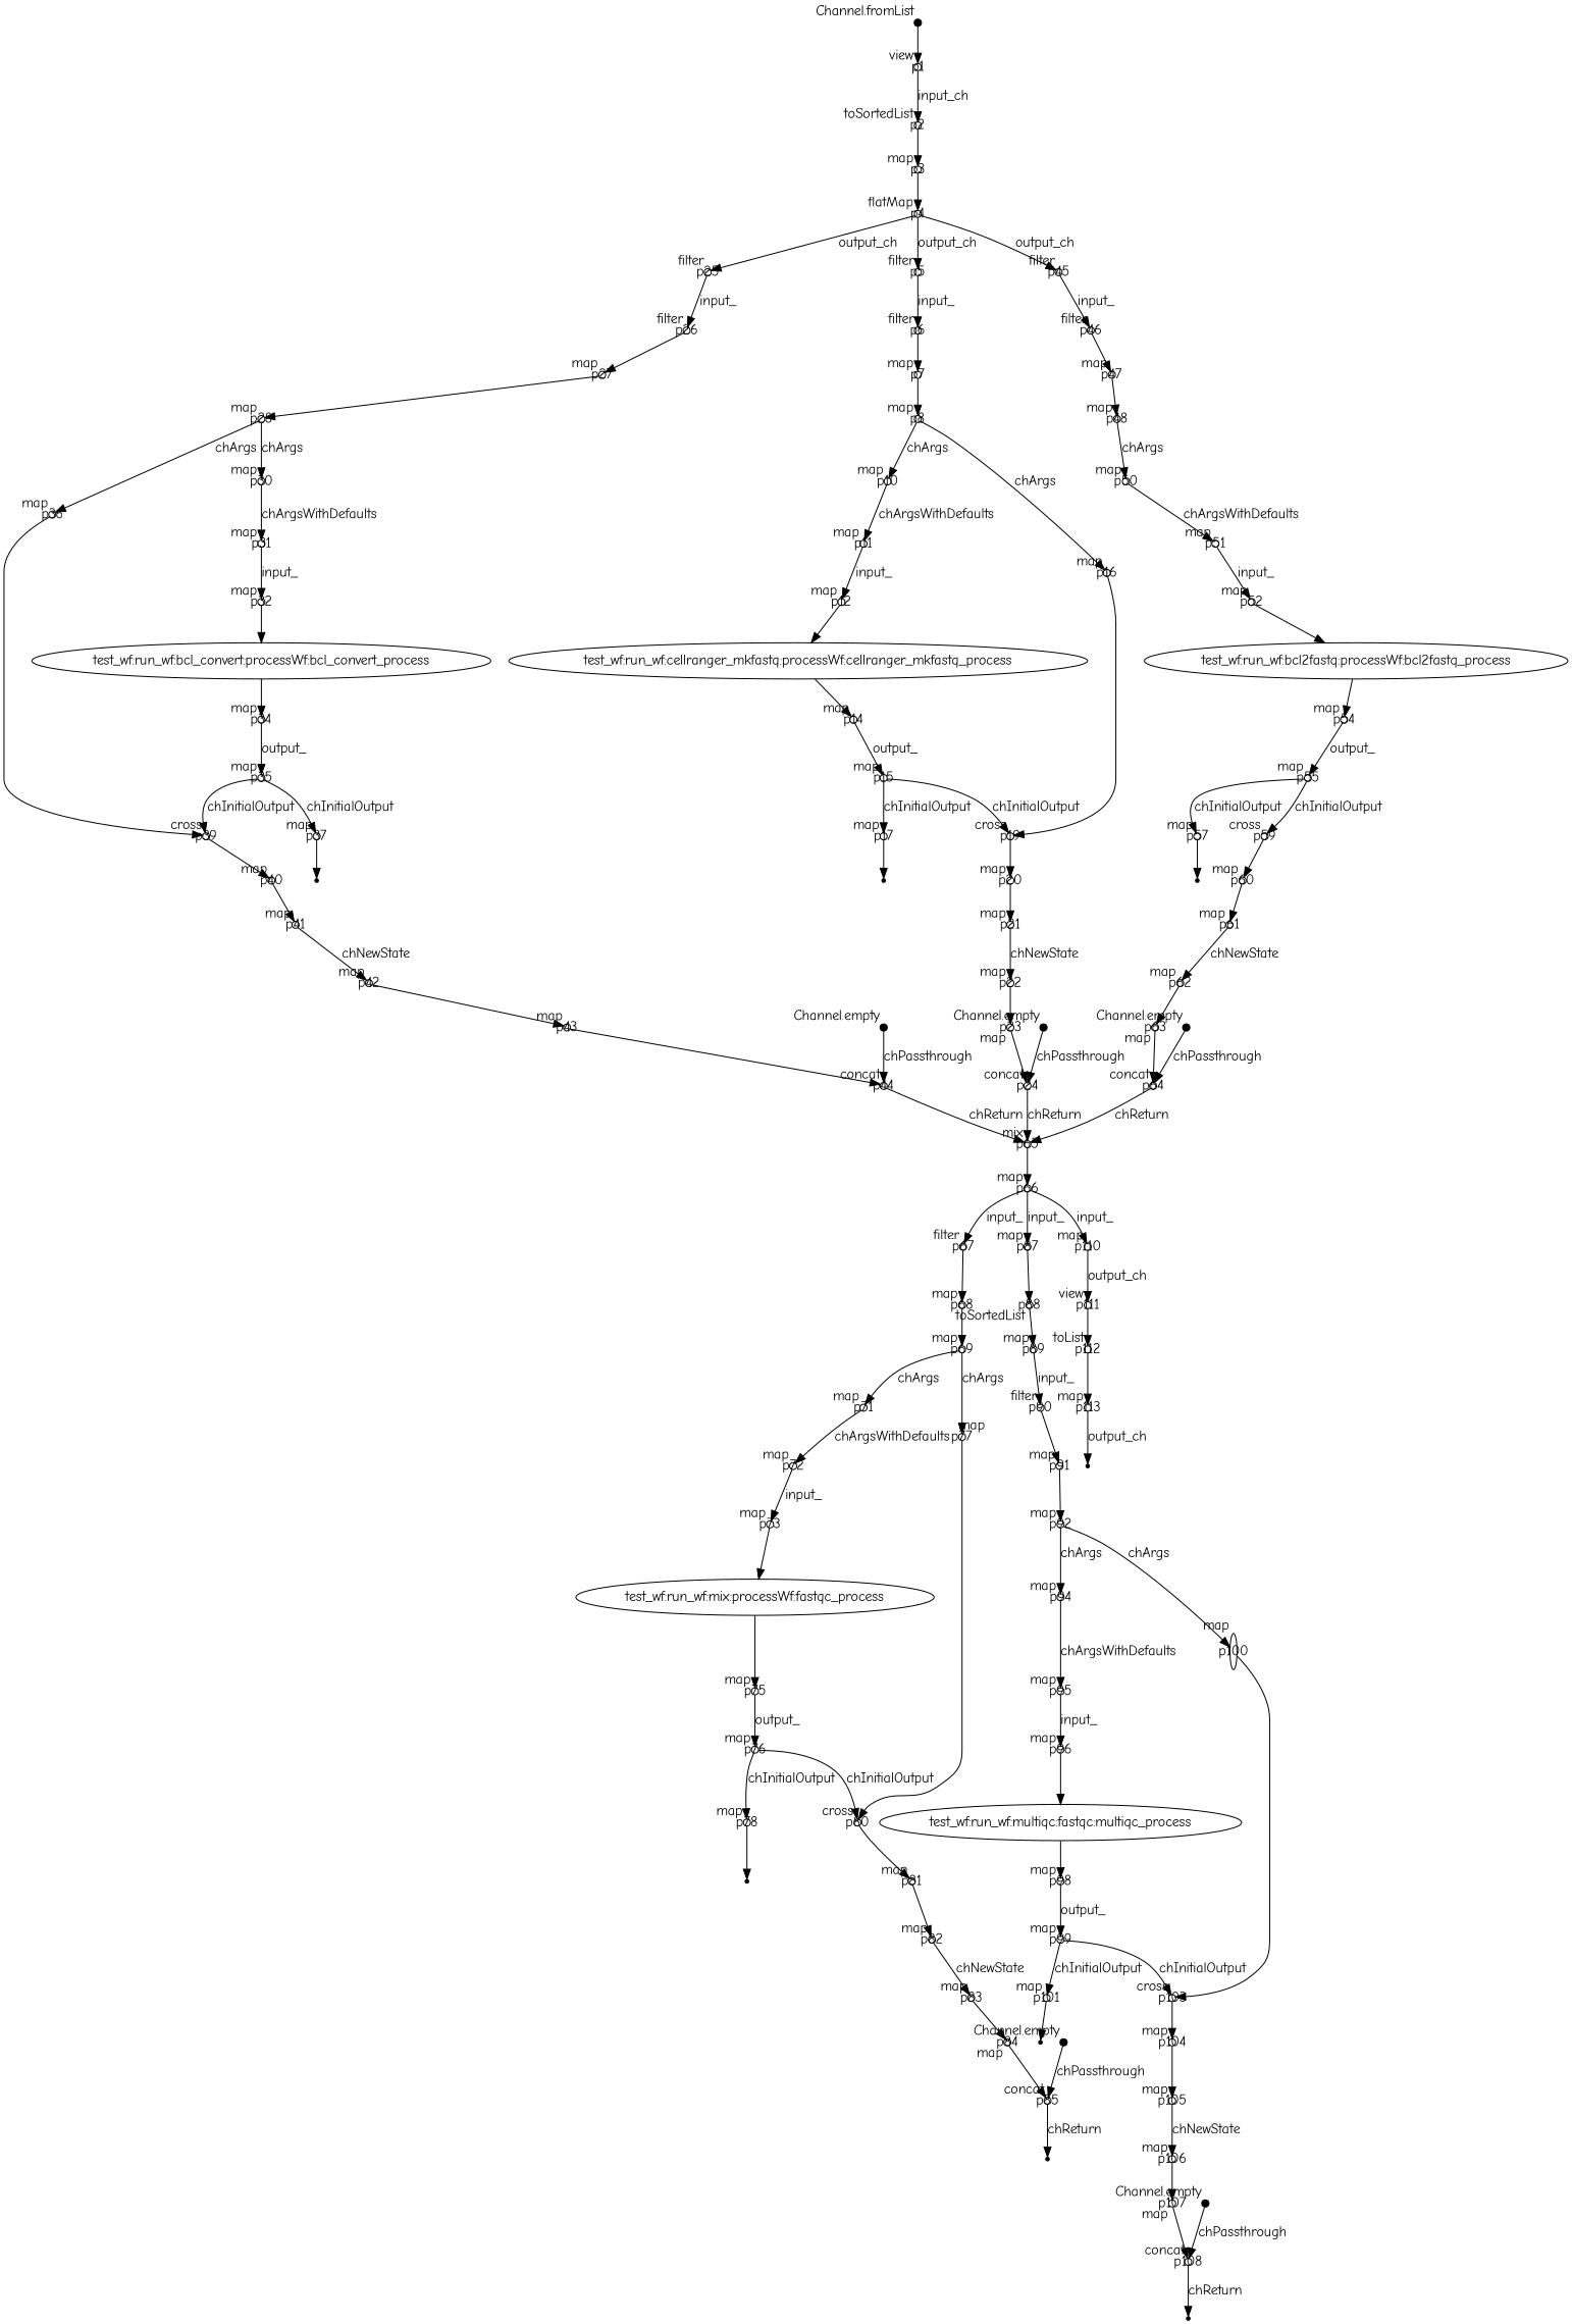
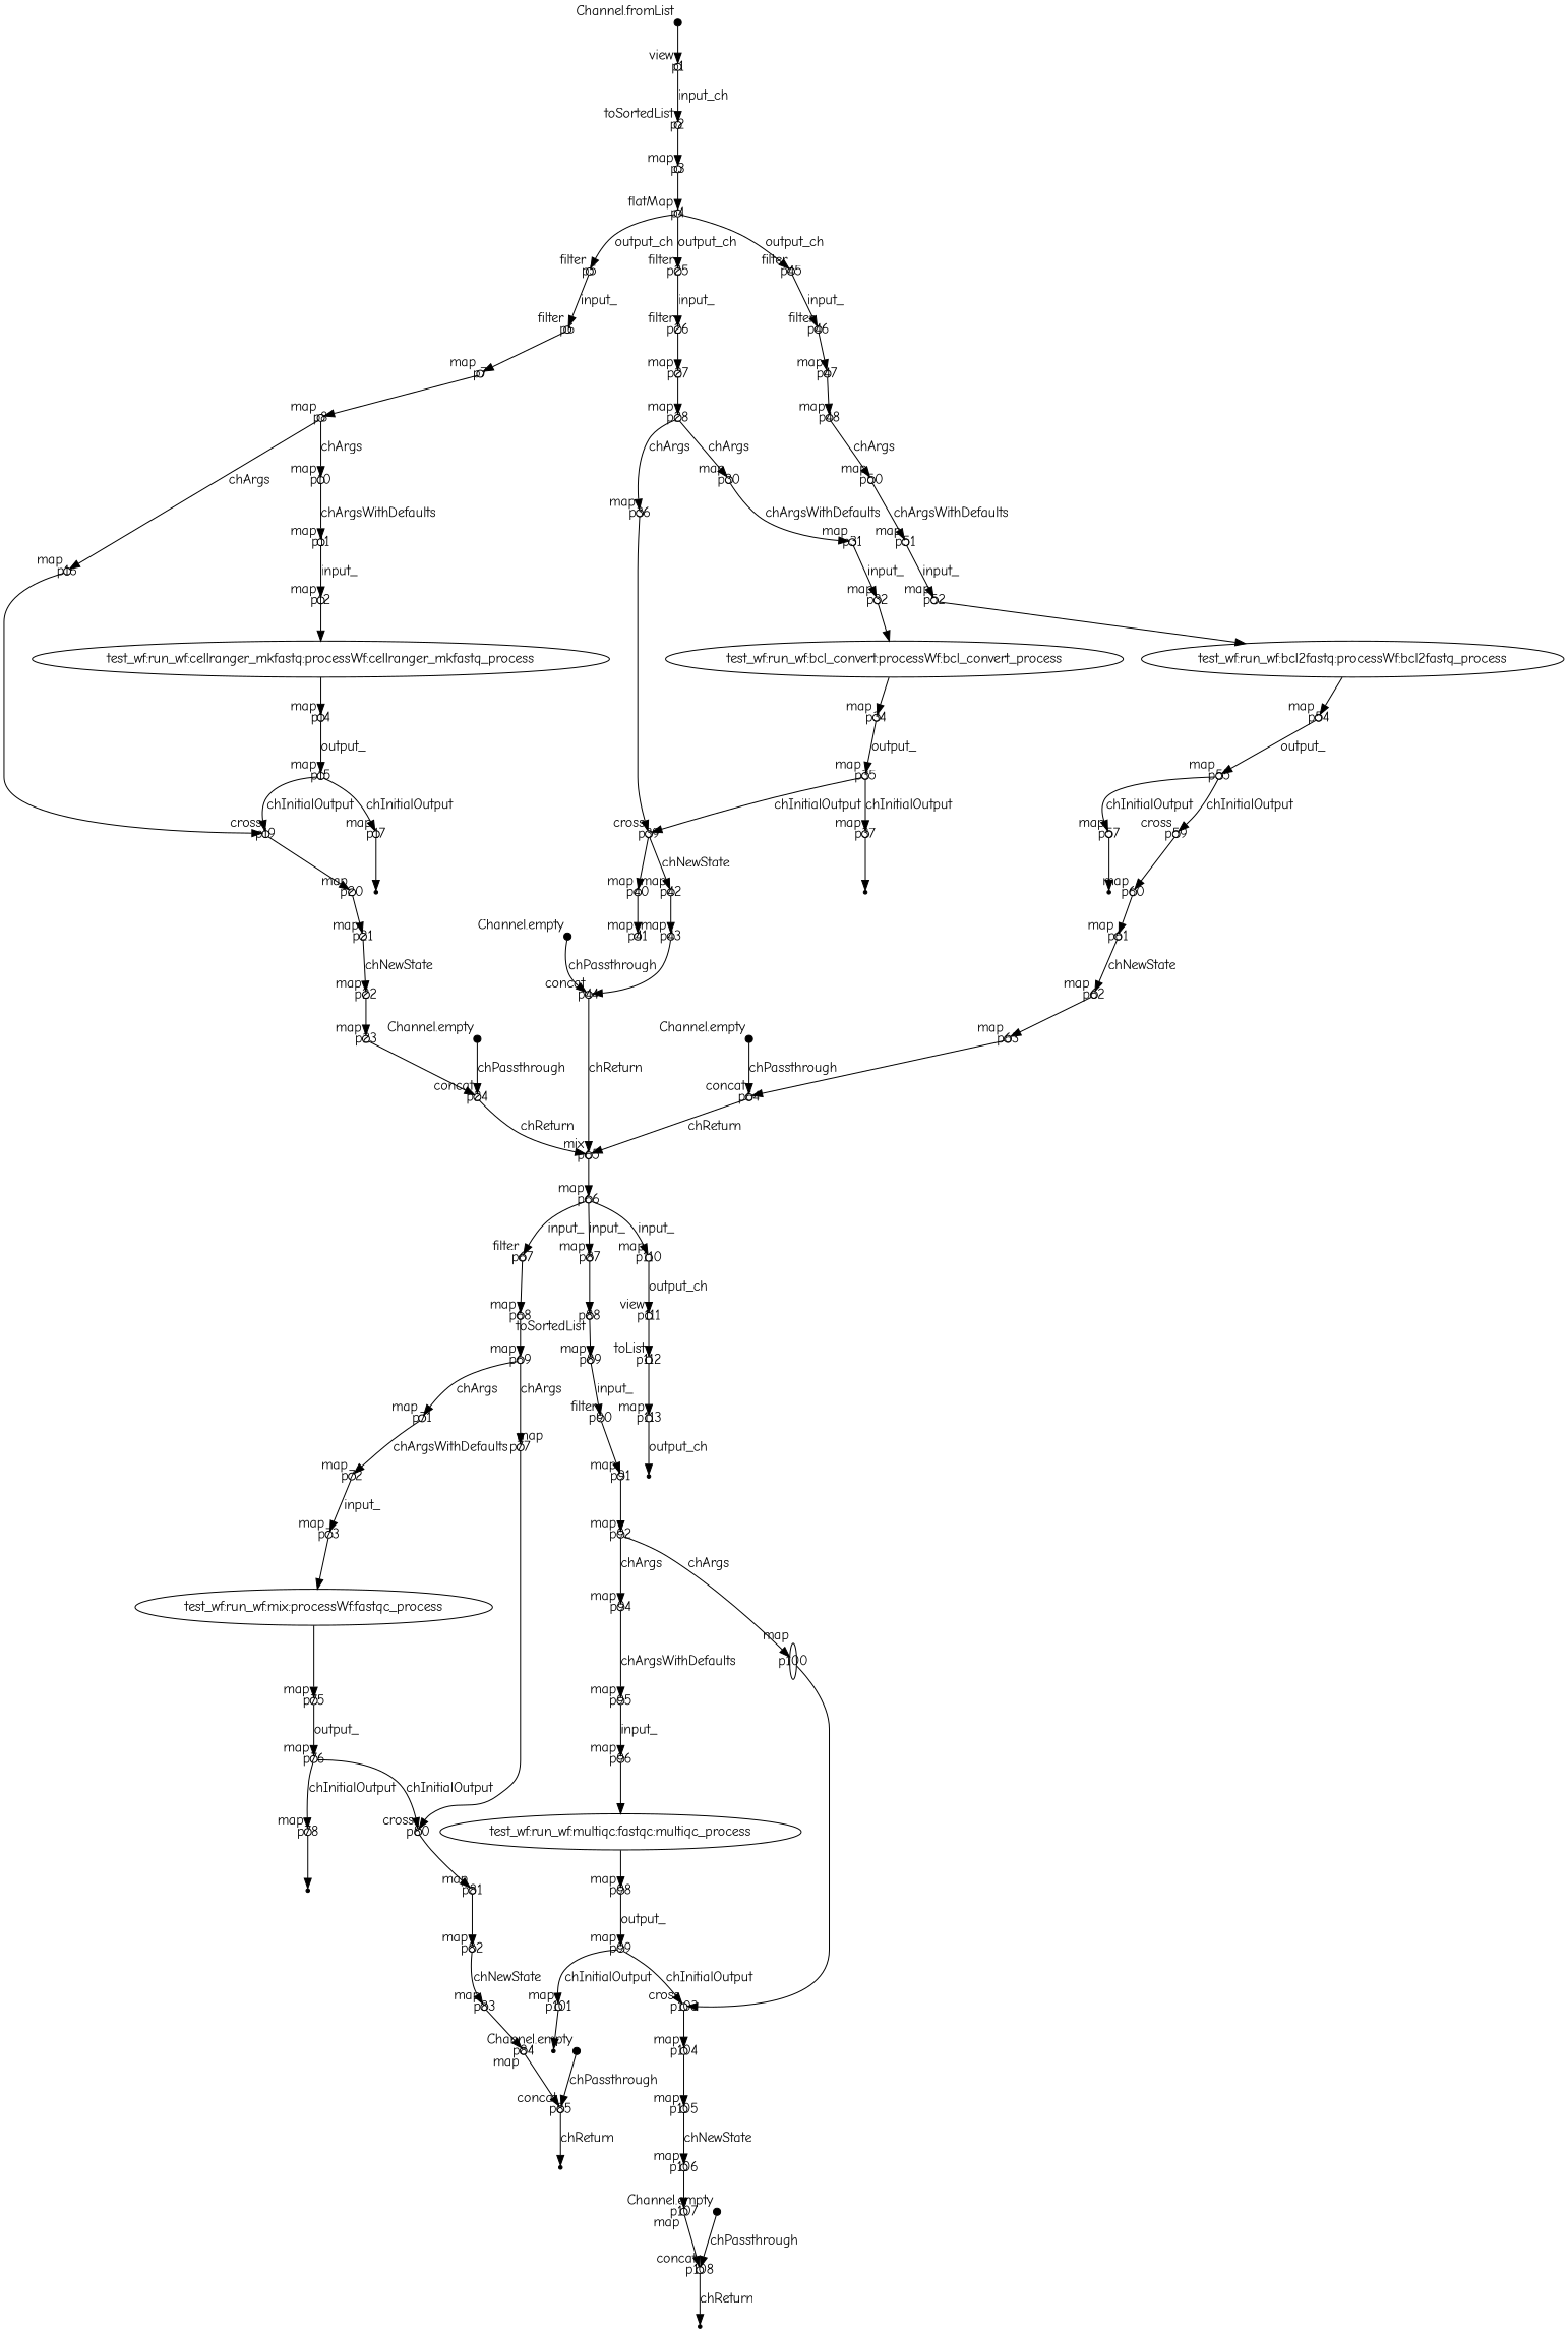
  digraph {
    fontname="Comic Neue"
    node [fixedsize=true fontname="Comic Neue" shape=circle xlabel=map]
    edge [fontname="Comic Neue"]
    p0 [shape=point width=0.1 xlabel="Channel.fromList"]
    p1 [width=0.1 xlabel=view]
    p2 [width=0.1 xlabel=toSortedList]
    p3 [width=0.1]
    p4 [width=0.1 xlabel=flatMap]
    p5 [width=0.1 xlabel=filter]
    p25 [width=0.1 xlabel=filter]
    p45 [width=0.1 xlabel=filter]
    p6 [width=0.1 xlabel=filter]
    p26 [width=0.1 xlabel=filter]
    p46 [width=0.1 xlabel=filter]
    p7 [width=0.1]
    p8 [width=0.1]
    p10 [width=0.1]
    p16 [width=0.1]
    p11 [width=0.1]
    p19 [width=0.1 xlabel=cross]
    p12 [width=0.1]
    p9 [shape=point width=0.1 xlabel="Channel.empty"]
    p24 [width=0.1 xlabel=concat]
    p65 [width=0.1 xlabel=mix]
    p66 [width=0.1]
    n23 [label="test_wf:run_wf:cellranger_mkfastq:processWf:cellranger_mkfastq_process" fixedsize="" shape="" xlabel=""]
    p14 [width=0.1]
    p15 [width=0.1]
    p17 [width=0.1]
    p18 [shape=point fixedsize="" xlabel=""]
    p20 [width=0.1]
    p21 [width=0.1]
    p22 [width=0.1]
    p23 [width=0.1]
    p67 [width=0.1 xlabel=filter]
    p87 [width=0.1]
    p110 [width=0.1]
    p27 [width=0.1]
    p28 [width=0.1]
    p30 [width=0.1]
    p36 [width=0.1]
    p31 [width=0.1]
    p39 [width=0.1 xlabel=cross]
    p32 [width=0.1]
    p29 [shape=point width=0.1 xlabel="Channel.empty"]
    p44 [width=0.1 xlabel=concat]
    n44 [label="test_wf:run_wf:bcl_convert:processWf:bcl_convert_process" fixedsize="" shape="" xlabel=""]
    p34 [width=0.1]
    p35 [width=0.1]
    p37 [width=0.1]
    p38 [shape=point fixedsize="" xlabel=""]
    p40 [width=0.1]
    p41 [width=0.1]
    p42 [width=0.1]
    p43 [width=0.1]
    p47 [width=0.1]
    p48 [width=0.1]
    p50 [width=0.1]
    p51 [width=0.1]
    p52 [width=0.1]
    p49 [shape=point width=0.1 xlabel="Channel.empty"]
    p64 [width=0.1 xlabel=concat]
    n60 [label="test_wf:run_wf:bcl2fastq:processWf:bcl2fastq_process" fixedsize="" shape="" xlabel=""]
    p54 [width=0.1]
    p55 [width=0.1]
    p57 [width=0.1]
    p59 [width=0.1 xlabel=cross]
    p58 [shape=point fixedsize="" xlabel=""]
    p60 [width=0.1]
    p61 [width=0.1]
    p62 [width=0.1]
    p63 [width=0.1]
    p68 [width=0.1]
    p88 [width=0.1 xlabel=toSortedList]
    p111 [width=0.1 xlabel=view]
    p69 [width=0.1]
    p71 [width=0.1]
    p77 [width=0.1]
    p72 [width=0.1]
    p80 [width=0.1 xlabel=cross]
    p73 [width=0.1]
    p70 [shape=point width=0.1 xlabel="Channel.empty"]
    p85 [width=0.1 xlabel=concat]
    p86 [shape=point fixedsize="" xlabel=""]
    n82 [label="test_wf:run_wf:mix:processWf:fastqc_process" fixedsize="" shape="" xlabel=""]
    p75 [width=0.1]
    p76 [width=0.1]
    p78 [width=0.1]
    p79 [shape=point fixedsize="" xlabel=""]
    p81 [width=0.1]
    p82 [width=0.1]
    p83 [width=0.1]
    p84 [width=0.1]
    p89 [width=0.1]
    p90 [width=0.1 xlabel=filter]
    p91 [width=0.1]
    p92 [width=0.1]
    p94 [width=0.1]
    p100 [shape=ellipse width=0.1]
    p95 [width=0.1]
    p103 [width=0.1 xlabel=cross]
    p96 [width=0.1]
    p93 [shape=point width=0.1 xlabel="Channel.empty"]
    p108 [width=0.1 xlabel=concat]
    p109 [shape=point fixedsize="" xlabel=""]
    n103 [label="test_wf:run_wf:multiqc:fastqc:multiqc_process" fixedsize="" shape="" xlabel=""]
    p98 [width=0.1]
    p99 [width=0.1]
    p101 [width=0.1]
    p102 [shape=point fixedsize="" xlabel=""]
    p104 [width=0.1]
    p105 [width=0.1]
    p106 [width=0.1]
    p107 [width=0.1]
    p112 [width=0.1 xlabel=toList]
    p113 [width=0.1]
    p114 [shape=point fixedsize="" xlabel=""]
    p0 -> p1
    p1 -> p2 [label=input_ch]
    p2 -> p3
    p3 -> p4
    p4 -> p5 [label=output_ch]
    p4 -> p25 [label=output_ch]
    p4 -> p45 [label=output_ch]
    p5 -> p6 [label=input_]
    p25 -> p26 [label=input_]
    p45 -> p46 [label=input_]
    p6 -> p7
    p26 -> p27
    p46 -> p47
    p7 -> p8
    p8 -> p10 [label=chArgs]
    p8 -> p16 [label=chArgs]
    p10 -> p11 [label=chArgsWithDefaults]
    p16 -> p19
    p11 -> p12 [label=input_]
    p19 -> p20
    p12 -> n23
    p9 -> p24 [label=chPassthrough]
    p24 -> p65 [label=chReturn]
    p65 -> p66
    p66 -> p67 [label=input_]
    p66 -> p87 [label=input_]
    p66 -> p110 [label=input_]
    n23 -> p14
    p14 -> p15 [label=output_]
    p15 -> p19 [label=chInitialOutput]
    p15 -> p17 [label=chInitialOutput]
    p17 -> p18
    p20 -> p21
    p21 -> p22 [label=chNewState]
    p22 -> p23
    p23 -> p24
    p67 -> p68
    p87 -> p88
    p110 -> p111 [label=output_ch]
    p27 -> p28
    p28 -> p30 [label=chArgs]
    p28 -> p36 [label=chArgs]
    p30 -> p31 [label=chArgsWithDefaults]
    p36 -> p39
    p31 -> p32 [label=input_]
    p39 -> p40
    p32 -> n44
    p29 -> p44 [label=chPassthrough]
    p44 -> p65 [label=chReturn]
    n44 -> p34
    p34 -> p35 [label=output_]
    p35 -> p39 [label=chInitialOutput]
    p35 -> p37 [label=chInitialOutput]
    p37 -> p38
    p40 -> p41
-   p41 -> p42 [label=chNewState]
+   p39 -> p42 [label=chNewState]
    p42 -> p43
    p43 -> p44
    p47 -> p48
    p48 -> p50 [label=chArgs]
    p50 -> p51 [label=chArgsWithDefaults]
    p51 -> p52 [label=input_]
    p52 -> n60
    p49 -> p64 [label=chPassthrough]
    p64 -> p65 [label=chReturn]
    n60 -> p54
    p54 -> p55 [label=output_]
    p55 -> p57 [label=chInitialOutput]
    p55 -> p59 [label=chInitialOutput]
    p57 -> p58
    p59 -> p60
    p60 -> p61
    p61 -> p62 [label=chNewState]
    p62 -> p63
    p63 -> p64
    p68 -> p69
    p88 -> p89
    p111 -> p112
    p69 -> p71 [label=chArgs]
    p69 -> p77 [label=chArgs]
    p71 -> p72 [label=chArgsWithDefaults]
    p77 -> p80
    p72 -> p73 [label=input_]
    p80 -> p81
    p73 -> n82
    p70 -> p85 [label=chPassthrough]
    p85 -> p86 [label=chReturn]
    n82 -> p75
    p75 -> p76 [label=output_]
    p76 -> p80 [label=chInitialOutput]
    p76 -> p78 [label=chInitialOutput]
    p78 -> p79
    p81 -> p82
    p82 -> p83 [label=chNewState]
    p83 -> p84
    p84 -> p85
    p89 -> p90 [label=input_]
    p90 -> p91
    p91 -> p92
    p92 -> p94 [label=chArgs]
    p92 -> p100 [label=chArgs]
    p94 -> p95 [label=chArgsWithDefaults]
    p100 -> p103
    p95 -> p96 [label=input_]
    p103 -> p104
    p96 -> n103
    p93 -> p108 [label=chPassthrough]
    p108 -> p109 [label=chReturn]
    n103 -> p98
    p98 -> p99 [label=output_]
    p99 -> p103 [label=chInitialOutput]
    p99 -> p101 [label=chInitialOutput]
    p101 -> p102
    p104 -> p105
    p105 -> p106 [label=chNewState]
    p106 -> p107
    p107 -> p108
    p112 -> p113
    p113 -> p114 [label=output_ch]
  }
